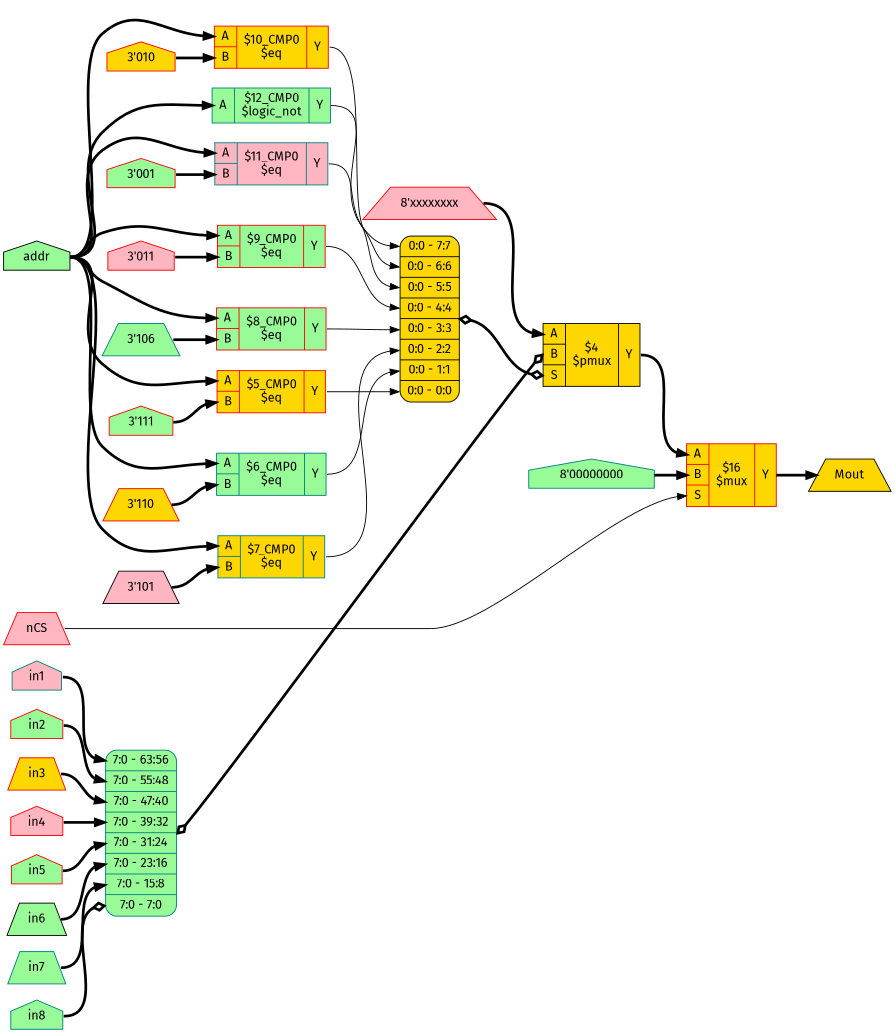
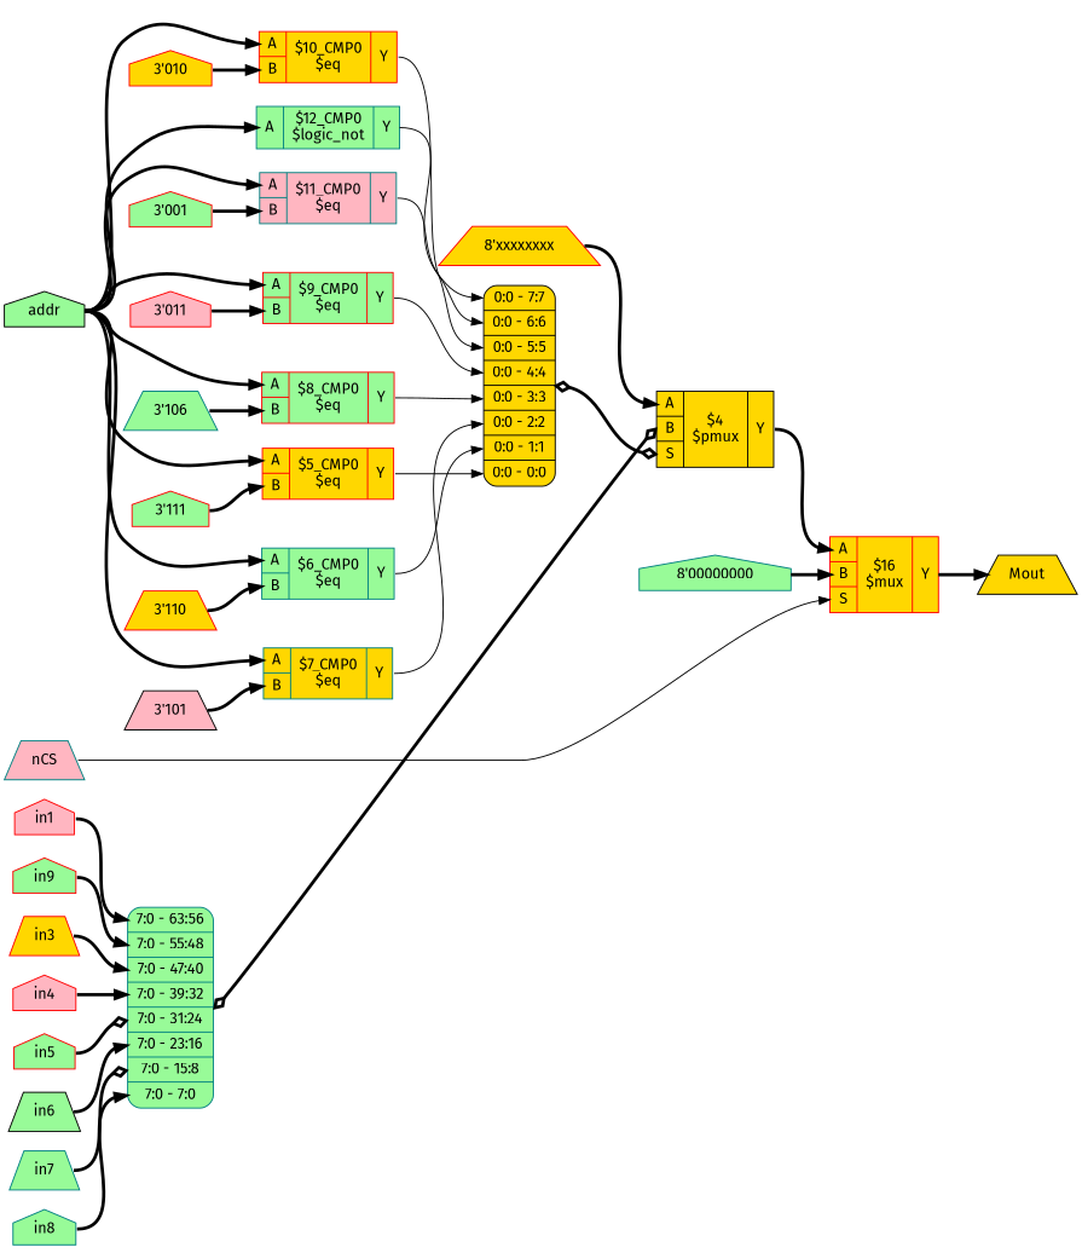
  digraph {
    fontname="Fira Sans"
    rankdir=LR
    remincross=true
    node [color=red fillcolor=palegreen fontname="Fira Sans" shape=record style=filled]
    edge [color=black fontname="Fira Sans" headport="p21:w" style="setlinewidth(3)" tailport=e]
    n1 [color=black fontcolor=black label=addr shape=house]
-   n2 [color=teal fillcolor=lightpink fontcolor=black label=in1 shape=house]
-   n3 [fontcolor=black label=in2 shape=house]
+   n2 [fillcolor=lightpink fontcolor=black label=in1 shape=house]
+   n3 [fontcolor=black label=in9 shape=house]
    n4 [fillcolor=gold fontcolor=black label=in3 shape=trapezium]
    n5 [fillcolor=lightpink fontcolor=black label=in4 shape=house]
    n6 [fontcolor=black label=in5 shape=house]
    n7 [color=black fontcolor=black label=in6 shape=trapezium]
    n8 [color=teal fontcolor=black label=in7 shape=trapezium]
    n9 [color=teal fontcolor=black label=in8 shape=house]
-   n10 [fillcolor=lightpink fontcolor=black label=nCS shape=trapezium]
+   n10 [color=teal fillcolor=lightpink fontcolor=black label=nCS shape=trapezium]
    n11 [color=black fillcolor=gold fontcolor=black label=Mout shape=trapezium]
    n12 [fillcolor=gold label="{{<p21> A|<p22> B}|$10_CMP0\n$eq|{<p23> Y}}"]
    n13 [color=teal fillcolor=lightpink label="{{<p21> A|<p22> B}|$11_CMP0\n$eq|{<p23> Y}}"]
    n14 [color=teal label="{{<p21> A}|$12_CMP0\n$logic_not|{<p23> Y}}"]
    n15 [fillcolor=gold label="{{<p21> A|<p22> B}|$5_CMP0\n$eq|{<p23> Y}}"]
    n16 [color=teal label="{{<p21> A|<p22> B}|$6_CMP0\n$eq|{<p23> Y}}"]
    n17 [color=teal fillcolor=gold label="{{<p21> A|<p22> B}|$7_CMP0\n$eq|{<p23> Y}}"]
    n18 [label="{{<p21> A|<p22> B}|$8_CMP0\n$eq|{<p23> Y}}"]
    n19 [label="{{<p21> A|<p22> B}|$9_CMP0\n$eq|{<p23> Y}}"]
    n20 [color=teal label="<s7> 7:0 - 63:56 |<s6> 7:0 - 55:48 |<s5> 7:0 - 47:40 |<s4> 7:0 - 39:32 |<s3> 7:0 - 31:24 |<s2> 7:0 - 23:16 |<s1> 7:0 - 15:8 |<s0> 7:0 - 7:0 " style="rounded,filled"]
    n21 [fillcolor=gold label="{{<p21> A|<p22> B|<p27> S}|$16\n$mux|{<p23> Y}}"]
    n22 [color=black fillcolor=gold label="<s7> 0:0 - 7:7 |<s6> 0:0 - 6:6 |<s5> 0:0 - 5:5 |<s4> 0:0 - 4:4 |<s3> 0:0 - 3:3 |<s2> 0:0 - 2:2 |<s1> 0:0 - 1:1 |<s0> 0:0 - 0:0 " style="rounded,filled"]
    n23 [color=black fillcolor=gold label="{{<p21> A|<p22> B|<p27> S}|$4\n$pmux|{<p23> Y}}"]
    n24 [fillcolor=gold label="3'010" shape=house]
    n25 [label="3'001" shape=house]
    n26 [color=teal label="8'00000000" shape=house]
-   n27 [fillcolor=lightpink label="8'xxxxxxxx" shape=trapezium]
+   n27 [fillcolor=gold label="8'xxxxxxxx" shape=trapezium]
    n28 [label="3'111" shape=house]
    n29 [fillcolor=gold label="3'110" shape=trapezium]
    n30 [color=black fillcolor=lightpink label="3'101" shape=trapezium]
    n31 [color=teal label="3'106" shape=trapezium]
    n32 [fillcolor=lightpink label="3'011" shape=house]
    subgraph sub_1 {
      rank=source
      n1
      n2
      n3
      n4
      n5
      n6
      n7
      n8
      n9
      n10
    }
    subgraph sub_2 {
      rank=sink
      n11
    }
    n1 -> n12
    n1 -> n13
    n1 -> n14
    n1 -> n15
    n1 -> n16
    n1 -> n17
    n1 -> n18
    n1 -> n19
    n2 -> n20 [headport="s7:w"]
    n3 -> n20 [headport="s6:w"]
    n4 -> n20 [headport="s5:w"]
    n5 -> n20 [headport="s4:w"]
-   n6 -> n20 [headport="s3:w"]
+   n6 -> n20 [headport="s3:w" arrowhead=odiamond]
    n7 -> n20 [headport="s2:w"]
-   n8 -> n20 [headport="s1:w"]
-   n9 -> n20 [headport="s0:w" arrowhead=odiamond]
+   n8 -> n20 [headport="s1:w" arrowhead=odiamond]
+   n9 -> n20 [headport="s0:w"]
    n10 -> n21 [headport="p27:w" style=""]
    n12 -> n22 [headport="s5:w" tailport="p23:e" style=""]
    n13 -> n22 [headport="s6:w" tailport="p23:e" style=""]
    n14 -> n22 [headport="s7:w" tailport="p23:e" style=""]
    n15 -> n22 [headport="s0:w" tailport="p23:e" style=""]
    n16 -> n22 [headport="s1:w" tailport="p23:e" style=""]
    n17 -> n22 [headport="s2:w" tailport="p23:e" style=""]
    n18 -> n22 [headport="s3:w" tailport="p23:e" style=""]
    n19 -> n22 [headport="s4:w" tailport="p23:e" style=""]
    n20 -> n23 [arrowhead=odiamond arrowtail=odiamond dir=both headport="p22:w"]
    n21 -> n11 [headport=w tailport="p23:e"]
    n22 -> n23 [arrowhead=odiamond arrowtail=odiamond dir=both headport="p27:w"]
    n23 -> n21 [tailport="p23:e"]
    n24 -> n12 [headport="p22:w"]
    n25 -> n13 [headport="p22:w"]
    n26 -> n21 [headport="p22:w"]
    n27 -> n23
    n28 -> n15 [headport="p22:w"]
    n29 -> n16 [headport="p22:w"]
    n30 -> n17 [headport="p22:w"]
    n31 -> n18 [headport="p22:w"]
    n32 -> n19 [headport="p22:w"]
  }
